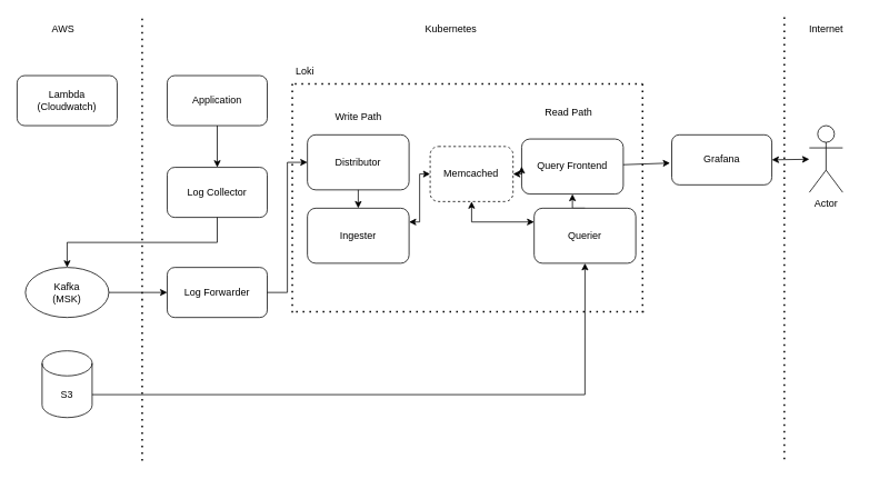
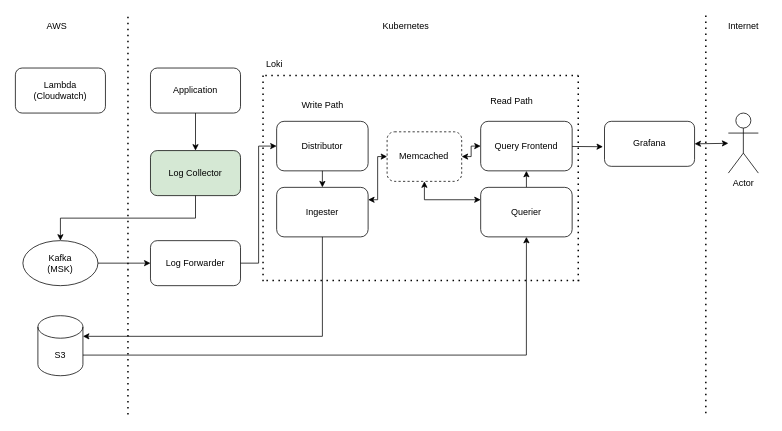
  <mxCell id="0" />
  <mxCell id="1" parent="0" />
  <mxCell id="2" value="" style="group" parent="1" vertex="1" connectable="0"><mxGeometry x="180" y="180" width="160" height="320" as="geometry" /></mxCell>
- <mxCell id="3" value="Log Collector" style="rounded=1;whiteSpace=wrap;html=1;" parent="2" vertex="1"><mxGeometry x="20" y="20" width="120" height="60" as="geometry" /></mxCell>
+ <mxCell id="3" value="Log Collector" style="rounded=1;whiteSpace=wrap;html=1;fillColor=#d5e8d4;" parent="2" vertex="1"><mxGeometry x="20" y="20" width="120" height="60" as="geometry" /></mxCell>
  <mxCell id="4" value="Log Forwarder" style="rounded=1;whiteSpace=wrap;html=1;" vertex="1" parent="2"><mxGeometry x="20" y="140" width="120" height="60" as="geometry" /></mxCell>
  <mxCell id="5" value="" style="group" parent="1" vertex="1" connectable="0"><mxGeometry x="340" y="95" width="450" height="440" as="geometry" /></mxCell>
  <mxCell id="6" value="Distributor" style="rounded=1;whiteSpace=wrap;html=1;" parent="5" vertex="1"><mxGeometry x="28.13" y="66" width="121.87" height="66" as="geometry" /></mxCell>
  <mxCell id="7" value="Ingester" style="rounded=1;whiteSpace=wrap;html=1;" parent="5" vertex="1"><mxGeometry x="28.13" y="154" width="121.88" height="66" as="geometry" /></mxCell>
  <mxCell id="8" value="Memcached" style="rounded=1;whiteSpace=wrap;html=1;dashed=1;" parent="5" vertex="1"><mxGeometry x="175.31" y="80" width="99.38" height="66" as="geometry" /></mxCell>
- <mxCell id="9" value="Query Frontend" style="rounded=1;whiteSpace=wrap;html=1;" parent="5" vertex="1"><mxGeometry x="285" y="71" width="121.88" height="66" as="geometry" /></mxCell>
+ <mxCell id="9" value="Query Frontend" style="rounded=1;whiteSpace=wrap;html=1;" parent="5" vertex="1"><mxGeometry x="300" y="66" width="121.88" height="66" as="geometry" /></mxCell>
  <mxCell id="10" style="edgeStyle=orthogonalEdgeStyle;rounded=0;orthogonalLoop=1;jettySize=auto;html=1;exitX=0.5;exitY=0;exitDx=0;exitDy=0;entryX=0.5;entryY=1;entryDx=0;entryDy=0;" parent="5" source="11" target="9" edge="1"><mxGeometry relative="1" as="geometry" /></mxCell>
  <mxCell id="11" value="Querier" style="rounded=1;whiteSpace=wrap;html=1;" parent="5" vertex="1"><mxGeometry x="300" y="154" width="121.88" height="66" as="geometry" /></mxCell>
  <mxCell id="12" value="Write Path" style="text;html=1;align=center;verticalAlign=middle;resizable=0;points=[];autosize=1;strokeColor=none;fillColor=none;" parent="5" vertex="1"><mxGeometry x="49.07" y="30" width="80" height="30" as="geometry" /></mxCell>
  <mxCell id="13" value="Read Path" style="text;html=1;align=center;verticalAlign=middle;resizable=0;points=[];autosize=1;strokeColor=none;fillColor=none;" parent="5" vertex="1"><mxGeometry x="300.94" y="25" width="80" height="30" as="geometry" /></mxCell>
  <mxCell id="14" value="" style="endArrow=classic;startArrow=classic;html=1;rounded=0;edgeStyle=orthogonalEdgeStyle;entryX=0;entryY=0.5;entryDx=0;entryDy=0;exitX=1;exitY=0.5;exitDx=0;exitDy=0;" edge="1" parent="5" source="8" target="9"><mxGeometry width="50" height="50" relative="1" as="geometry"><mxPoint x="196" as="sourcePoint" /><mxPoint x="246" y="-50" as="targetPoint" /></mxGeometry></mxCell>
  <mxCell id="15" value="" style="endArrow=classic;startArrow=classic;html=1;rounded=0;edgeStyle=orthogonalEdgeStyle;entryX=0;entryY=0.5;entryDx=0;entryDy=0;exitX=1;exitY=0.25;exitDx=0;exitDy=0;" edge="1" parent="5" source="7" target="8"><mxGeometry width="50" height="50" relative="1" as="geometry"><mxPoint x="136" y="220" as="sourcePoint" /><mxPoint x="186" y="170" as="targetPoint" /></mxGeometry></mxCell>
  <mxCell id="16" value="" style="endArrow=classic;startArrow=classic;html=1;rounded=0;edgeStyle=orthogonalEdgeStyle;exitX=0;exitY=0.25;exitDx=0;exitDy=0;" edge="1" parent="5" source="11" target="8"><mxGeometry width="50" height="50" relative="1" as="geometry"><mxPoint x="137" y="145" as="sourcePoint" /><mxPoint x="187" y="95" as="targetPoint" /></mxGeometry></mxCell>
  <mxCell id="17" value="" style="endArrow=none;dashed=1;html=1;dashPattern=1 3;strokeWidth=2;rounded=0;" edge="1" parent="5"><mxGeometry width="50" height="50" relative="1" as="geometry"><mxPoint x="14.5" y="278" as="sourcePoint" /><mxPoint x="431.5" y="278" as="targetPoint" /></mxGeometry></mxCell>
  <mxCell id="18" value="" style="endArrow=none;dashed=1;html=1;dashPattern=1 3;strokeWidth=2;rounded=0;" edge="1" parent="5"><mxGeometry width="50" height="50" relative="1" as="geometry"><mxPoint x="10" y="5" as="sourcePoint" /><mxPoint x="10" y="280" as="targetPoint" /></mxGeometry></mxCell>
  <mxCell id="19" value="" style="endArrow=none;dashed=1;html=1;dashPattern=1 3;strokeWidth=2;rounded=0;" edge="1" parent="5"><mxGeometry width="50" height="50" relative="1" as="geometry"><mxPoint x="430" y="5" as="sourcePoint" /><mxPoint x="430" y="280" as="targetPoint" /></mxGeometry></mxCell>
  <mxCell id="20" style="edgeStyle=orthogonalEdgeStyle;rounded=0;orthogonalLoop=1;jettySize=auto;html=1;exitX=0.5;exitY=1;exitDx=0;exitDy=0;entryX=0.5;entryY=0;entryDx=0;entryDy=0;" parent="1" source="6" target="7" edge="1"><mxGeometry relative="1" as="geometry" /></mxCell>
  <mxCell id="21" value="Grafana" style="rounded=1;whiteSpace=wrap;html=1;" vertex="1" parent="1"><mxGeometry x="805" y="161" width="120" height="60" as="geometry" /></mxCell>
  <mxCell id="22" style="rounded=0;orthogonalLoop=1;jettySize=auto;html=1;entryX=-0.017;entryY=0.564;entryDx=0;entryDy=0;entryPerimeter=0;" edge="1" parent="1" source="9" target="21"><mxGeometry relative="1" as="geometry" /></mxCell>
  <mxCell id="23" value="Lambda&lt;div&gt;(Cloudwatch)&lt;/div&gt;" style="rounded=1;whiteSpace=wrap;html=1;" vertex="1" parent="1"><mxGeometry x="20" y="90" width="120" height="60" as="geometry" /></mxCell>
  <mxCell id="24" value="" style="endArrow=none;dashed=1;html=1;dashPattern=1 3;strokeWidth=2;rounded=0;" edge="1" parent="1"><mxGeometry width="50" height="50" relative="1" as="geometry"><mxPoint x="170" y="551.622" as="sourcePoint" /><mxPoint x="170" y="20" as="targetPoint" /></mxGeometry></mxCell>
  <mxCell id="25" value="AWS" style="text;html=1;align=center;verticalAlign=middle;resizable=0;points=[];autosize=1;strokeColor=none;fillColor=none;" vertex="1" parent="1"><mxGeometry x="50" y="20" width="50" height="30" as="geometry" /></mxCell>
  <mxCell id="26" value="Kubernetes" style="text;html=1;align=center;verticalAlign=middle;resizable=0;points=[];autosize=1;strokeColor=none;fillColor=none;" vertex="1" parent="1"><mxGeometry x="500" y="20" width="80" height="30" as="geometry" /></mxCell>
  <mxCell id="27" style="edgeStyle=orthogonalEdgeStyle;rounded=0;orthogonalLoop=1;jettySize=auto;html=1;entryX=0.5;entryY=0;entryDx=0;entryDy=0;" edge="1" parent="1" source="28" target="3"><mxGeometry relative="1" as="geometry" /></mxCell>
  <mxCell id="28" value="Application" style="rounded=1;whiteSpace=wrap;html=1;" vertex="1" parent="1"><mxGeometry x="200" y="90" width="120" height="60" as="geometry" /></mxCell>
  <mxCell id="29" style="edgeStyle=orthogonalEdgeStyle;rounded=0;orthogonalLoop=1;jettySize=auto;html=1;entryX=0;entryY=0.5;entryDx=0;entryDy=0;" edge="1" parent="1" source="30" target="4"><mxGeometry relative="1" as="geometry" /></mxCell>
  <mxCell id="30" value="Kafka&lt;div&gt;(MSK)&lt;/div&gt;" style="shape=ellipse;perimeter=ellipsePerimeter;whiteSpace=wrap;html=1;" parent="1" vertex="1"><mxGeometry x="30" y="320" width="100" height="60" as="geometry" /></mxCell>
  <mxCell id="31" style="edgeStyle=orthogonalEdgeStyle;rounded=0;orthogonalLoop=1;jettySize=auto;html=1;exitX=0.5;exitY=1;exitDx=0;exitDy=0;" parent="1" source="3" target="30" edge="1"><mxGeometry relative="1" as="geometry" /></mxCell>
  <mxCell id="32" style="edgeStyle=orthogonalEdgeStyle;rounded=0;orthogonalLoop=1;jettySize=auto;html=1;entryX=0;entryY=0.5;entryDx=0;entryDy=0;" edge="1" parent="1" source="4" target="6"><mxGeometry relative="1" as="geometry" /></mxCell>
  <mxCell id="33" value="S3" style="shape=cylinder3;whiteSpace=wrap;html=1;boundedLbl=1;backgroundOutline=1;size=15;" vertex="1" parent="1"><mxGeometry x="50" y="420" width="60" height="80" as="geometry" /></mxCell>
+ <mxCell id="34" style="edgeStyle=orthogonalEdgeStyle;rounded=0;orthogonalLoop=1;jettySize=auto;html=1;exitX=0.5;exitY=1;exitDx=0;exitDy=0;entryX=1;entryY=0;entryDx=0;entryDy=27.5;entryPerimeter=0;" parent="1" source="7" target="33" edge="1"><mxGeometry relative="1" as="geometry"><mxPoint x="559.31" y="320" as="targetPoint" /></mxGeometry></mxCell>
  <mxCell id="35" style="edgeStyle=orthogonalEdgeStyle;rounded=0;orthogonalLoop=1;jettySize=auto;html=1;exitX=1;exitY=0;exitDx=0;exitDy=52.5;entryX=0.5;entryY=1;entryDx=0;entryDy=0;exitPerimeter=0;" parent="1" source="33" target="11" edge="1"><mxGeometry relative="1" as="geometry"><mxPoint x="698.68" y="320" as="sourcePoint" /></mxGeometry></mxCell>
  <mxCell id="36" value="" style="endArrow=none;dashed=1;html=1;dashPattern=1 3;strokeWidth=2;rounded=0;" edge="1" parent="1"><mxGeometry width="50" height="50" relative="1" as="geometry"><mxPoint x="940" y="550" as="sourcePoint" /><mxPoint x="940" y="20" as="targetPoint" /></mxGeometry></mxCell>
  <mxCell id="37" value="Internet" style="text;html=1;align=center;verticalAlign=middle;resizable=0;points=[];autosize=1;strokeColor=none;fillColor=none;" vertex="1" parent="1"><mxGeometry x="960" y="20" width="60" height="30" as="geometry" /></mxCell>
  <mxCell id="38" value="Actor" style="shape=umlActor;verticalLabelPosition=bottom;verticalAlign=top;html=1;outlineConnect=0;" vertex="1" parent="1"><mxGeometry x="970" y="150" width="40" height="80" as="geometry" /></mxCell>
  <mxCell id="39" value="" style="endArrow=classic;startArrow=classic;html=1;rounded=0;exitX=1;exitY=0.5;exitDx=0;exitDy=0;" edge="1" parent="1" source="21" target="38"><mxGeometry width="50" height="50" relative="1" as="geometry"><mxPoint x="1000" y="161" as="sourcePoint" /><mxPoint x="1050" y="111" as="targetPoint" /></mxGeometry></mxCell>
  <mxCell id="40" value="" style="endArrow=none;dashed=1;html=1;dashPattern=1 3;strokeWidth=2;rounded=0;" edge="1" parent="1"><mxGeometry width="50" height="50" relative="1" as="geometry"><mxPoint x="353" y="100" as="sourcePoint" /><mxPoint x="770" y="100" as="targetPoint" /></mxGeometry></mxCell>
  <mxCell id="41" value="Loki" style="text;html=1;align=center;verticalAlign=middle;resizable=0;points=[];autosize=1;strokeColor=none;fillColor=none;" vertex="1" parent="1"><mxGeometry x="340" y="70" width="50" height="30" as="geometry" /></mxCell>
